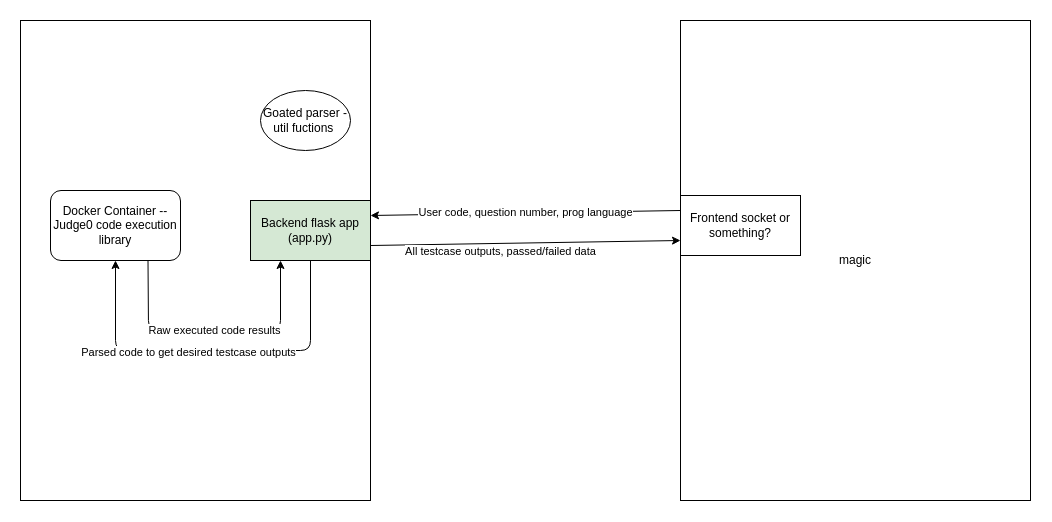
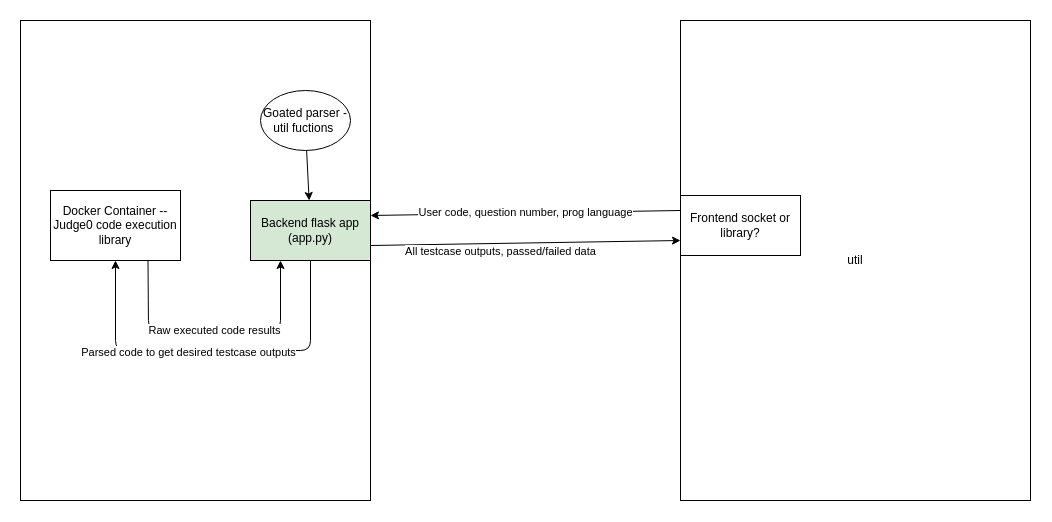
  <mxCell id="0" />
  <mxCell id="1" parent="0" />
  <mxCell id="2" value="" style="rounded=0;whiteSpace=wrap;html=1;" vertex="1" parent="1"><mxGeometry x="20" width="350" height="480" as="geometry" y="20" /></mxCell>
  <mxCell id="3" value="Raw executed code results" style="edgeStyle=none;html=1;entryX=0.25;entryY=1;entryDx=0;entryDy=0;exitX=0.75;exitY=1;exitDx=0;exitDy=0;" edge="1" parent="1" source="4" target="9"><mxGeometry relative="1" as="geometry"><Array as="points"><mxPoint x="148" y="330" /><mxPoint x="280" y="330" /></Array></mxGeometry></mxCell>
- <mxCell id="4" value="Docker Container -- Judge0 code execution library" style="whiteSpace=wrap;html=1;rounded=1;" vertex="1" parent="1"><mxGeometry x="50" y="190" width="130" height="70" as="geometry" /></mxCell>
+ <mxCell id="4" value="Docker Container -- Judge0 code execution library" style="rounded=0;whiteSpace=wrap;html=1;" vertex="1" parent="1"><mxGeometry x="50" y="190" width="130" height="70" as="geometry" /></mxCell>
  <mxCell id="5" style="edgeStyle=none;html=1;exitX=0.5;exitY=1;exitDx=0;exitDy=0;entryX=0.5;entryY=1;entryDx=0;entryDy=0;" edge="1" parent="1" source="9" target="4"><mxGeometry relative="1" as="geometry"><Array as="points"><mxPoint x="310" y="350" /><mxPoint x="115" y="350" /></Array></mxGeometry></mxCell>
  <mxCell id="6" value="Parsed code to get desired testcase outputs" style="edgeLabel;html=1;align=center;verticalAlign=middle;resizable=0;points=[];" vertex="1" connectable="0" parent="5"><mxGeometry x="0.131" y="1" relative="1" as="geometry"><mxPoint x="-1" as="offset" /></mxGeometry></mxCell>
  <mxCell id="7" style="edgeStyle=none;html=1;exitX=1;exitY=0.75;exitDx=0;exitDy=0;entryX=0;entryY=0.75;entryDx=0;entryDy=0;" edge="1" parent="1" source="9" target="14"><mxGeometry relative="1" as="geometry"><mxPoint x="690" y="240" as="targetPoint" /></mxGeometry></mxCell>
  <mxCell id="8" value="All testcase outputs, passed/failed data" style="edgeLabel;html=1;align=center;verticalAlign=middle;resizable=0;points=[];" vertex="1" connectable="0" parent="7"><mxGeometry x="-0.167" y="-8" relative="1" as="geometry"><mxPoint as="offset" /></mxGeometry></mxCell>
  <mxCell id="9" value="Backend flask app&lt;br&gt;(app.py)&lt;br&gt;" style="rounded=0;whiteSpace=wrap;html=1;fillColor=#d5e8d4;" vertex="1" parent="1"><mxGeometry x="250" y="200" width="120" height="60" as="geometry" /></mxCell>
+ <mxCell id="10" style="edgeStyle=none;html=1;" edge="1" parent="1" source="11" target="9"><mxGeometry relative="1" as="geometry" /></mxCell>
  <mxCell id="11" value="Goated parser - util fuctions&amp;nbsp;" style="ellipse;whiteSpace=wrap;html=1;" vertex="1" parent="1"><mxGeometry x="260" y="90" width="90" height="60" as="geometry" /></mxCell>
- <mxCell id="12" value="magic" style="rounded=0;whiteSpace=wrap;html=1;" vertex="1" parent="1"><mxGeometry x="680" width="350" height="480" as="geometry" y="20" /></mxCell>
+ <mxCell id="12" value="util" style="rounded=0;whiteSpace=wrap;html=1;" vertex="1" parent="1"><mxGeometry x="680" width="350" height="480" as="geometry" y="20" /></mxCell>
  <mxCell id="13" value="User code, question number, prog language" style="edgeStyle=none;html=1;exitX=0;exitY=0.25;exitDx=0;exitDy=0;entryX=1;entryY=0.25;entryDx=0;entryDy=0;" edge="1" parent="1" source="14" target="9"><mxGeometry relative="1" as="geometry" /></mxCell>
- <mxCell id="14" value="Frontend socket or something?" style="rounded=0;whiteSpace=wrap;html=1;" vertex="1" parent="1"><mxGeometry x="680" y="195" width="120" height="60" as="geometry" /></mxCell>
+ <mxCell id="14" value="Frontend socket or library?" style="rounded=0;whiteSpace=wrap;html=1;" vertex="1" parent="1"><mxGeometry x="680" y="195" width="120" height="60" as="geometry" /></mxCell>
